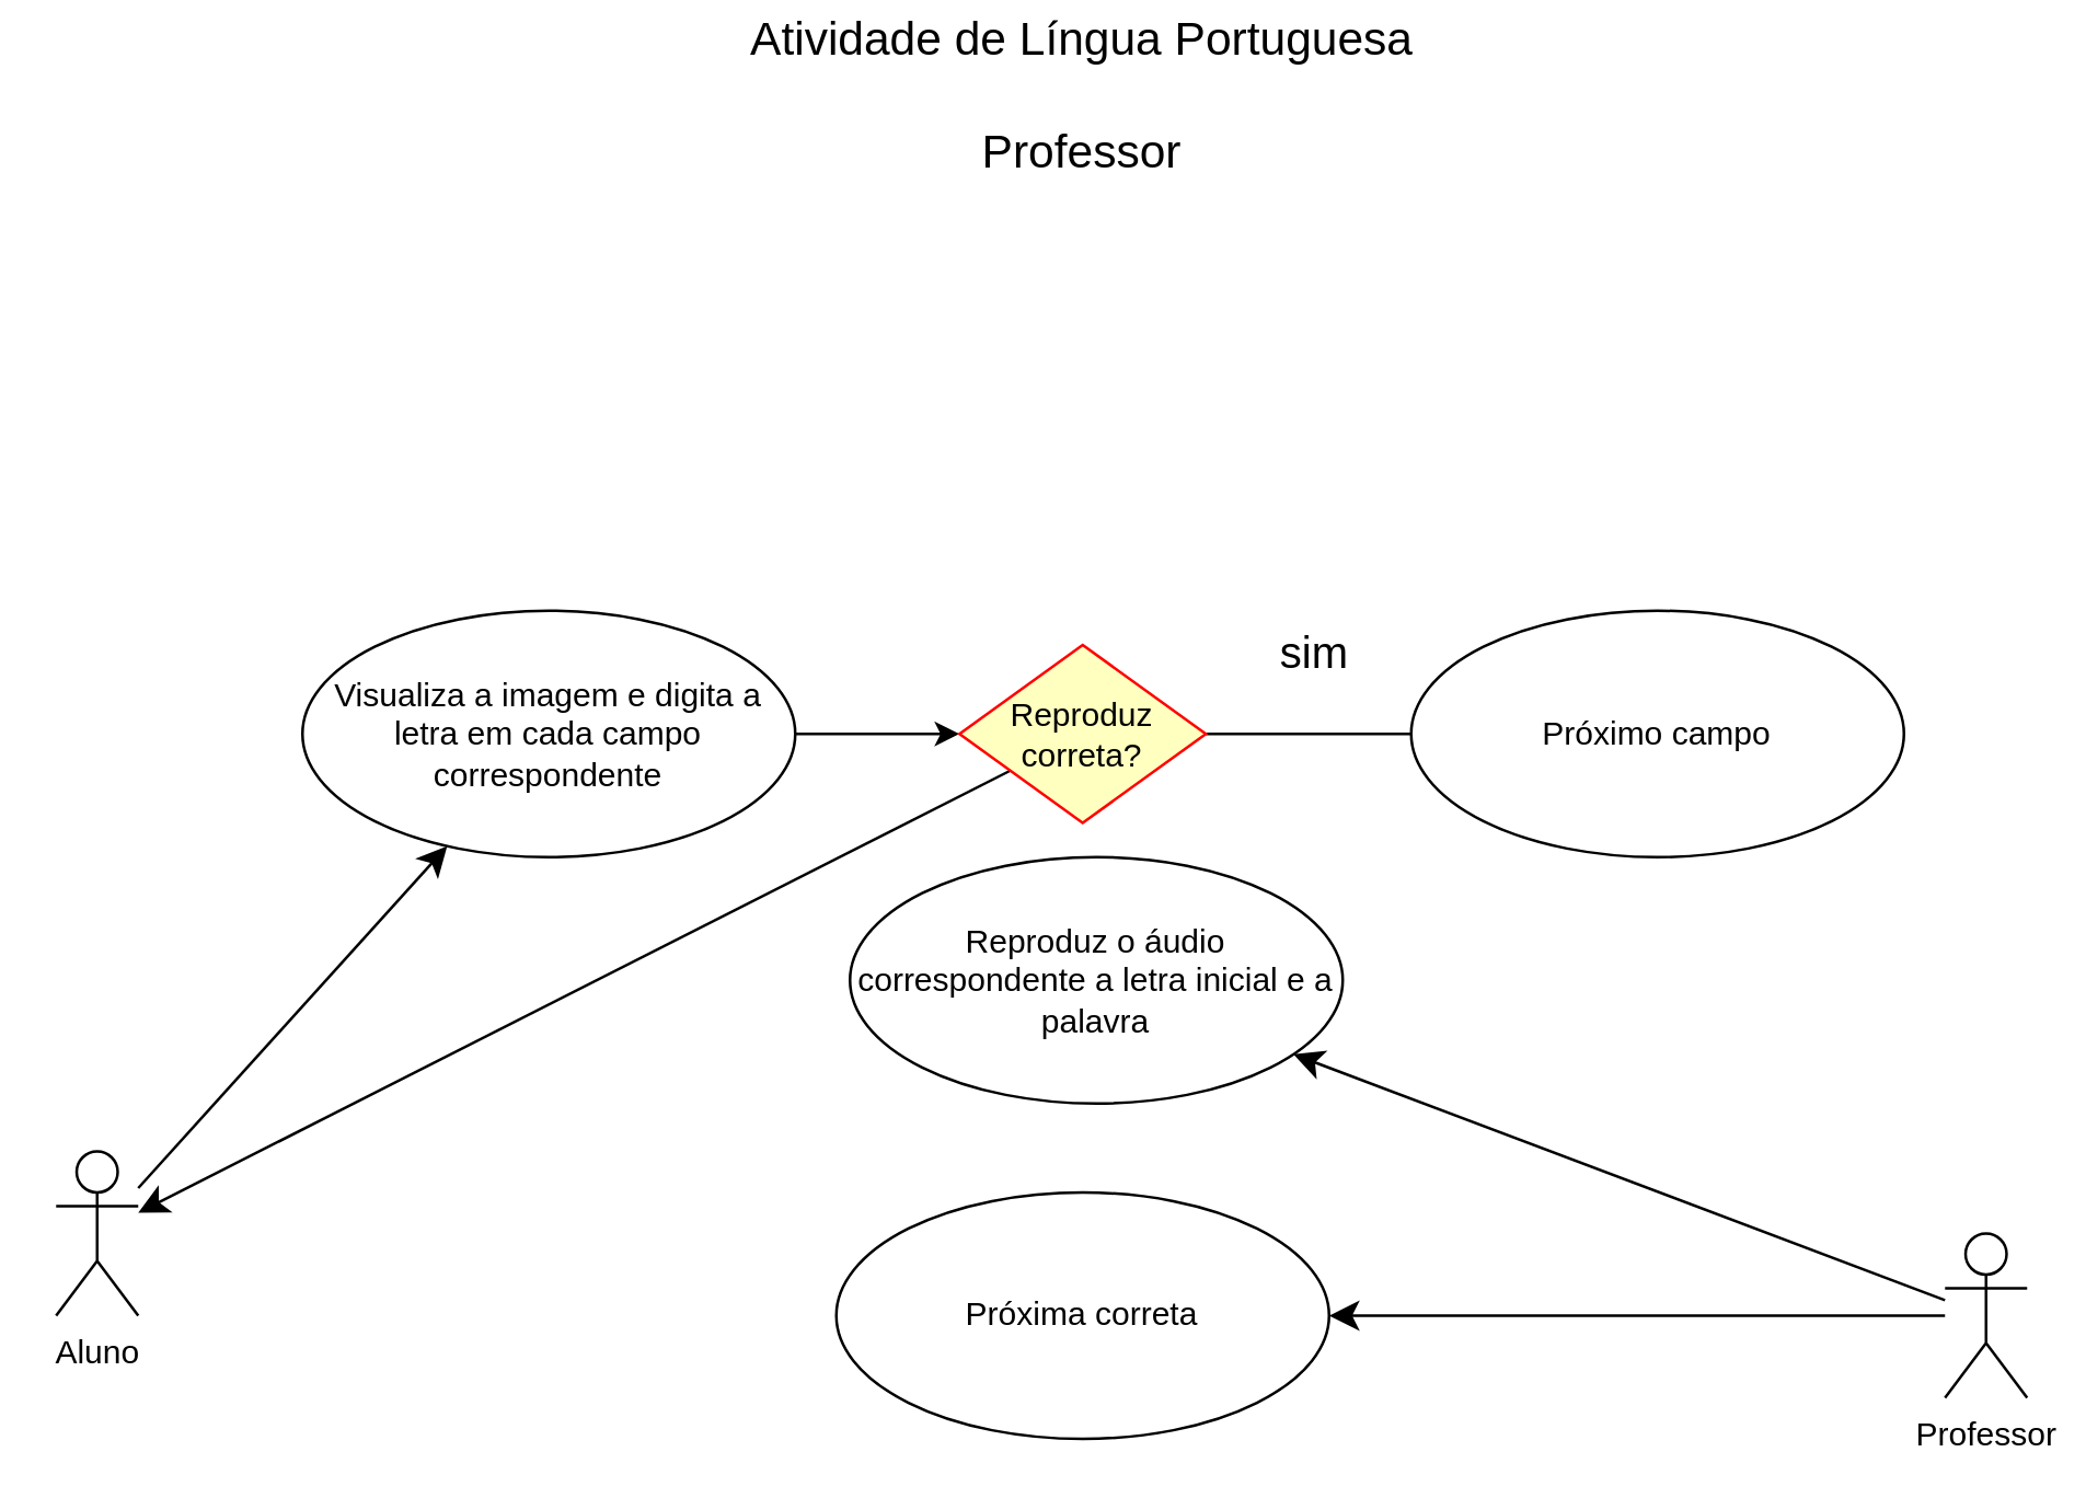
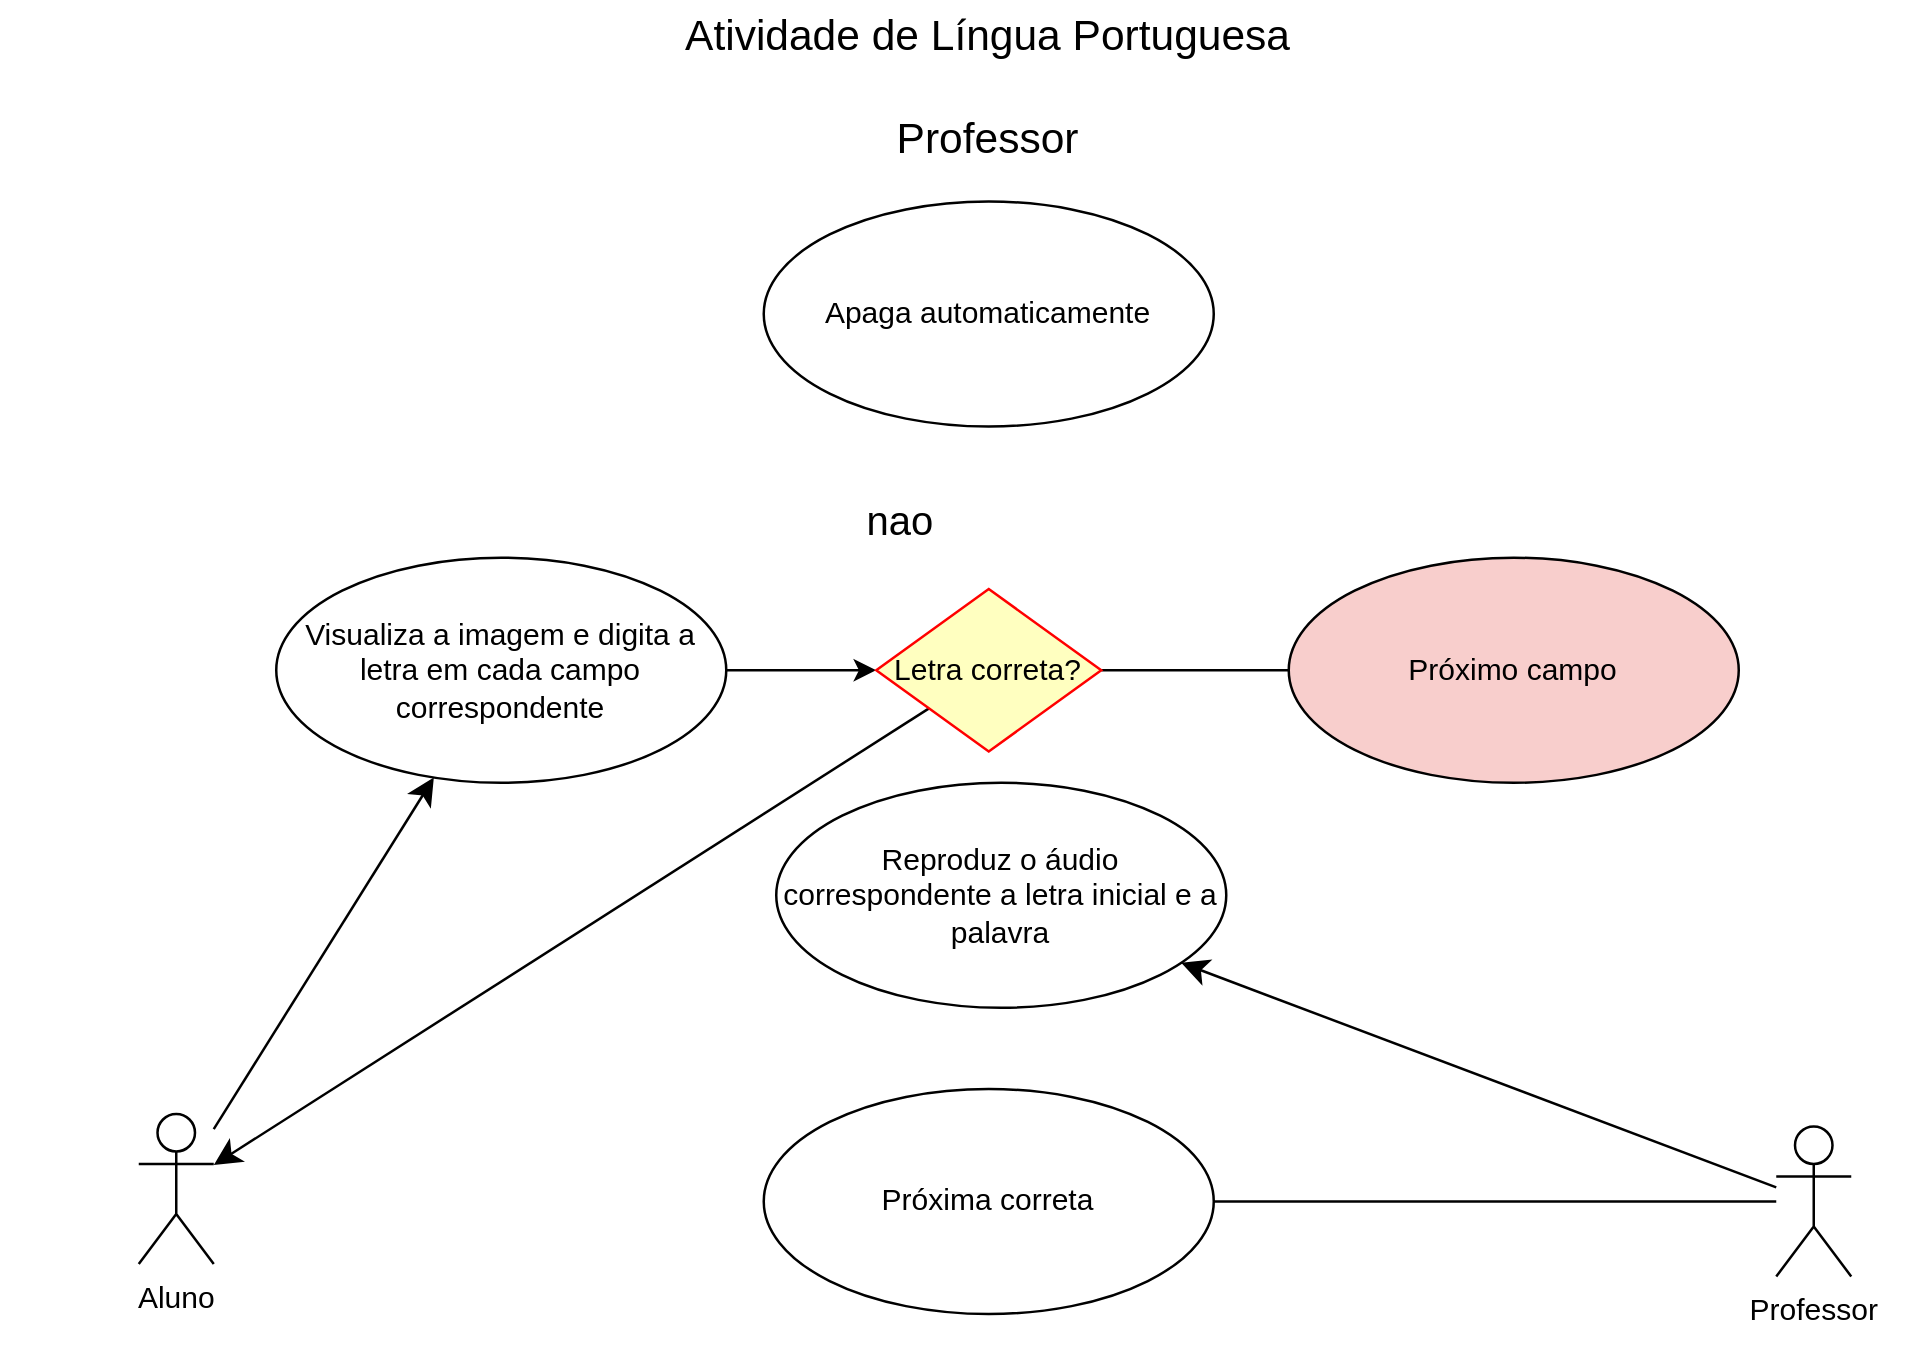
  <mxCell id="0" />
  <mxCell id="1" parent="0" />
- <mxCell id="2" style="edgeStyle=none;curved=1;rounded=0;orthogonalLoop=1;jettySize=auto;html=1;entryX=1;entryY=0.5;entryDx=0;entryDy=0;fontSize=12;startSize=8;endSize=8;" edge="1" parent="1" source="4" target="16"><mxGeometry relative="1" as="geometry" /></mxCell>
+ <mxCell id="2" style="edgeStyle=none;curved=1;rounded=0;orthogonalLoop=1;jettySize=auto;html=1;entryX=1;entryY=0.5;entryDx=0;entryDy=0;fontSize=12;startSize=8;endSize=8;endArrow=none;" edge="1" parent="1" source="4" target="16"><mxGeometry relative="1" as="geometry" /></mxCell>
  <mxCell id="3" style="edgeStyle=none;curved=1;rounded=0;orthogonalLoop=1;jettySize=auto;html=1;fontSize=12;startSize=8;endSize=8;" edge="1" parent="1" source="4" target="18"><mxGeometry relative="1" as="geometry" /></mxCell>
  <mxCell id="4" value="Professor" style="shape=umlActor;verticalLabelPosition=bottom;verticalAlign=top;html=1;outlineConnect=0;" vertex="1" parent="1"><mxGeometry x="710" y="450" width="30" height="60" as="geometry" /></mxCell>
  <mxCell id="5" style="edgeStyle=none;curved=1;rounded=0;orthogonalLoop=1;jettySize=auto;html=1;fontSize=12;startSize=8;endSize=8;" edge="1" parent="1" source="6" target="8"><mxGeometry relative="1" as="geometry" /></mxCell>
- <mxCell id="6" value="Aluno" style="shape=umlActor;verticalLabelPosition=bottom;verticalAlign=top;html=1;outlineConnect=0;" vertex="1" parent="1"><mxGeometry x="20" y="420" width="30" height="60" as="geometry" /></mxCell>
+ <mxCell id="6" value="Aluno" style="shape=umlActor;verticalLabelPosition=bottom;verticalAlign=top;html=1;outlineConnect=0;" vertex="1" parent="1"><mxGeometry x="55" y="445" width="30" height="60" as="geometry" /></mxCell>
  <mxCell id="7" style="edgeStyle=orthogonalEdgeStyle;rounded=0;orthogonalLoop=1;jettySize=auto;html=1;entryX=0;entryY=0.5;entryDx=0;entryDy=0;" edge="1" parent="1" source="8" target="11"><mxGeometry relative="1" as="geometry" /></mxCell>
  <mxCell id="8" value="Visualiza a imagem e digita a letra em cada campo correspondente" style="ellipse;whiteSpace=wrap;html=1;" vertex="1" parent="1"><mxGeometry x="110" y="222.5" width="180" height="90" as="geometry" /></mxCell>
  <mxCell id="9" value="" style="edgeStyle=none;curved=1;rounded=0;orthogonalLoop=1;jettySize=auto;html=1;fontSize=12;startSize=8;endSize=8;" edge="1" parent="1" source="11" target="6"><mxGeometry relative="1" as="geometry" /></mxCell>
  <mxCell id="10" value="" style="edgeStyle=none;curved=1;rounded=0;orthogonalLoop=1;jettySize=auto;html=1;fontSize=12;startSize=8;endSize=8;endArrow=none;" edge="1" parent="1" source="11" target="14"><mxGeometry relative="1" as="geometry" /></mxCell>
- <mxCell id="11" value="Reproduz correta?" style="rhombus;whiteSpace=wrap;html=1;fontColor=#000000;fillColor=#ffffc0;strokeColor=#ff0000;" vertex="1" parent="1"><mxGeometry x="350" y="235" width="90" height="65" as="geometry" /></mxCell>
- <mxCell id="14" value="Próximo campo" style="ellipse;whiteSpace=wrap;html=1;" vertex="1" parent="1"><mxGeometry x="515" y="222.5" width="180" height="90" as="geometry" /></mxCell>
+ <mxCell id="11" value="Letra correta?" style="rhombus;whiteSpace=wrap;html=1;fontColor=#000000;fillColor=#ffffc0;strokeColor=#ff0000;" vertex="1" parent="1"><mxGeometry x="350" y="235" width="90" height="65" as="geometry" /></mxCell>
+ <mxCell id="12" value="Apaga automaticamente" style="ellipse;whiteSpace=wrap;html=1;" vertex="1" parent="1"><mxGeometry x="305" y="80" width="180" height="90" as="geometry" /></mxCell>
+ <mxCell id="13" value="nao" style="text;html=1;strokeColor=none;fillColor=none;align=center;verticalAlign=middle;whiteSpace=wrap;rounded=0;fontSize=16;" vertex="1" parent="1"><mxGeometry x="330" y="192.5" width="60" height="30" as="geometry" /></mxCell>
+ <mxCell id="14" value="Próximo campo" style="ellipse;whiteSpace=wrap;html=1;fillColor=#f8cecc;" vertex="1" parent="1"><mxGeometry x="515" y="222.5" width="180" height="90" as="geometry" /></mxCell>
  <mxCell id="15" value="&lt;font style=&quot;font-size: 17px;&quot;&gt;Atividade de Língua Portuguesa&lt;br&gt;&lt;br&gt;Professor&lt;/font&gt;" style="text;html=1;strokeColor=none;fillColor=none;align=center;verticalAlign=middle;whiteSpace=wrap;rounded=0;fontSize=16;" vertex="1" parent="1"><mxGeometry x="235" y="20" width="320" height="30" as="geometry" /></mxCell>
  <mxCell id="16" value="Próxima correta" style="ellipse;whiteSpace=wrap;html=1;" vertex="1" parent="1"><mxGeometry x="305" y="435" width="180" height="90" as="geometry" /></mxCell>
- <mxCell id="17" value="sim" style="text;html=1;strokeColor=none;fillColor=none;align=center;verticalAlign=middle;whiteSpace=wrap;rounded=0;fontSize=16;" vertex="1" parent="1"><mxGeometry x="450" y="222.5" width="60" height="30" as="geometry" /></mxCell>
  <mxCell id="18" value="Reproduz o áudio correspondente a letra inicial e a palavra" style="ellipse;whiteSpace=wrap;html=1;" vertex="1" parent="1"><mxGeometry x="310" y="312.5" width="180" height="90" as="geometry" /></mxCell>
